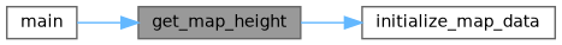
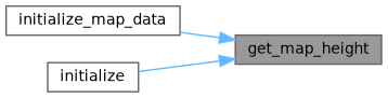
  digraph {
    rankdir=RL
    node [color=grey40 fillcolor=white fontname=Helvetica fontsize=10 shape=box style=filled]
    edge [color=steelblue1 dir=back fontname=Helvetica fontsize=10 labelfontname=Helvetica labelfontsize=10 style=solid]
    n1 [color=gray40 fillcolor=grey60 fontcolor=black height=0.2 label=get_map_height width=0.4]
    n2 [height=0.2 label=initialize_map_data width=0.4]
-   n3 [height=0.2 label=main width=0.4]
-   n2 -> n1
+   n3 [height=0.2 label=initialize width=0.4]
+   n1 -> n2
    n1 -> n3
  }
